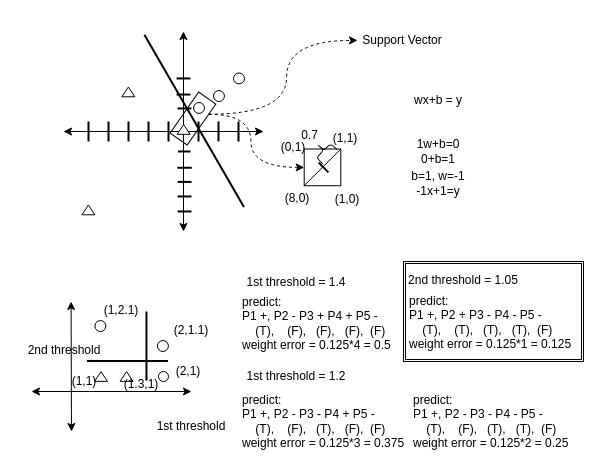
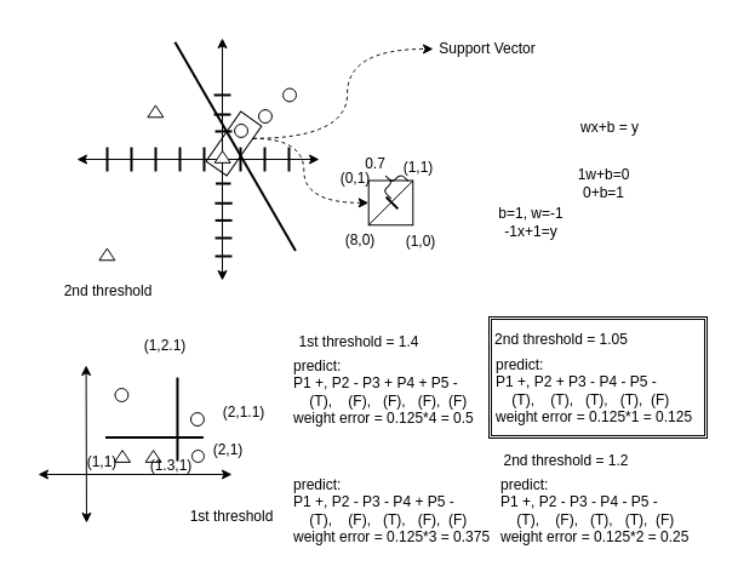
  <mxCell id="0" />
  <mxCell id="1" parent="0" />
  <mxCell id="2" value="" style="endArrow=classic;startArrow=classic;html=1;rounded=0;edgeStyle=orthogonalEdgeStyle;" edge="1" parent="1"><mxGeometry width="50" height="50" relative="1" as="geometry"><mxPoint x="63" y="131" as="sourcePoint" /><mxPoint x="263" y="131" as="targetPoint" /></mxGeometry></mxCell>
  <mxCell id="3" value="" style="endArrow=classic;startArrow=classic;html=1;rounded=0;edgeStyle=orthogonalEdgeStyle;" edge="1" parent="1"><mxGeometry width="50" height="50" relative="1" as="geometry"><mxPoint x="183" y="231" as="sourcePoint" /><mxPoint x="183" y="31" as="targetPoint" /></mxGeometry></mxCell>
  <mxCell id="4" value="" style="line;strokeWidth=2;direction=south;html=1;" vertex="1" parent="1"><mxGeometry x="193" y="121" width="10" height="20" as="geometry" /></mxCell>
  <mxCell id="5" value="" style="line;strokeWidth=2;direction=south;html=1;" vertex="1" parent="1"><mxGeometry x="163" y="121" width="10" height="20" as="geometry" /></mxCell>
  <mxCell id="6" value="" style="line;strokeWidth=2;direction=south;html=1;" vertex="1" parent="1"><mxGeometry x="213" y="121" width="10" height="20" as="geometry" /></mxCell>
  <mxCell id="7" value="" style="line;strokeWidth=2;direction=south;html=1;" vertex="1" parent="1"><mxGeometry x="143" y="121" width="10" height="20" as="geometry" /></mxCell>
  <mxCell id="8" value="" style="line;strokeWidth=2;direction=south;html=1;" vertex="1" parent="1"><mxGeometry x="233" y="121" width="10" height="20" as="geometry" /></mxCell>
  <mxCell id="9" value="" style="line;strokeWidth=2;direction=south;html=1;" vertex="1" parent="1"><mxGeometry x="123" y="121" width="10" height="20" as="geometry" /></mxCell>
  <mxCell id="10" value="" style="line;strokeWidth=2;direction=south;html=1;" vertex="1" parent="1"><mxGeometry x="103" y="121" width="10" height="20" as="geometry" /></mxCell>
  <mxCell id="11" value="" style="line;strokeWidth=2;direction=south;html=1;" vertex="1" parent="1"><mxGeometry x="83" y="121" width="10" height="20" as="geometry" /></mxCell>
  <mxCell id="12" value="" style="line;strokeWidth=2;direction=south;html=1;rotation=90;" vertex="1" parent="1"><mxGeometry x="178.75" y="144.75" width="10" height="12.5" as="geometry" /></mxCell>
  <mxCell id="13" value="" style="line;strokeWidth=2;direction=south;html=1;rotation=90;" vertex="1" parent="1"><mxGeometry x="179.07" y="160.07" width="10" height="14.37" as="geometry" /></mxCell>
  <mxCell id="14" value="" style="line;strokeWidth=2;direction=south;html=1;rotation=90;" vertex="1" parent="1"><mxGeometry x="179.07" y="174.44" width="10" height="13.91" as="geometry" /></mxCell>
  <mxCell id="15" value="" style="line;strokeWidth=2;direction=south;html=1;rotation=90;" vertex="1" parent="1"><mxGeometry x="179" y="189" width="10" height="13.91" as="geometry" /></mxCell>
  <mxCell id="16" value="" style="line;strokeWidth=2;direction=south;html=1;rotation=90;" vertex="1" parent="1"><mxGeometry x="179" y="204" width="10" height="13.91" as="geometry" /></mxCell>
  <mxCell id="17" value="" style="line;strokeWidth=2;direction=south;html=1;rotation=90;" vertex="1" parent="1"><mxGeometry x="179" y="101" width="10" height="13.91" as="geometry" /></mxCell>
  <mxCell id="18" value="" style="line;strokeWidth=2;direction=south;html=1;rotation=90;" vertex="1" parent="1"><mxGeometry x="178" y="87.09" width="10" height="13.91" as="geometry" /></mxCell>
  <mxCell id="19" value="" style="line;strokeWidth=2;direction=south;html=1;rotation=90;" vertex="1" parent="1"><mxGeometry x="178" y="71" width="10" height="13.91" as="geometry" /></mxCell>
  <mxCell id="20" value="" style="triangle;whiteSpace=wrap;html=1;rotation=-90;" vertex="1" parent="1"><mxGeometry x="178.25" y="122.46" width="9.75" height="13" as="geometry" /></mxCell>
  <mxCell id="21" value="" style="triangle;whiteSpace=wrap;html=1;rotation=-90;" vertex="1" parent="1"><mxGeometry x="123" y="84.91" width="9.75" height="13" as="geometry" /></mxCell>
  <mxCell id="22" value="" style="triangle;whiteSpace=wrap;html=1;rotation=-90;" vertex="1" parent="1"><mxGeometry x="83" y="202.91" width="9.75" height="13" as="geometry" /></mxCell>
  <mxCell id="23" value="" style="ellipse;whiteSpace=wrap;html=1;aspect=fixed;" vertex="1" parent="1"><mxGeometry x="193.07" y="102" width="10.93" height="10.93" as="geometry" /></mxCell>
  <mxCell id="24" value="" style="ellipse;whiteSpace=wrap;html=1;aspect=fixed;" vertex="1" parent="1"><mxGeometry x="213" y="90.07" width="10.93" height="10.93" as="geometry" /></mxCell>
  <mxCell id="25" value="" style="ellipse;whiteSpace=wrap;html=1;aspect=fixed;" vertex="1" parent="1"><mxGeometry x="233.07" y="72.49" width="10.93" height="10.93" as="geometry" /></mxCell>
  <mxCell id="26" value="" style="line;strokeWidth=2;direction=south;html=1;rotation=-30;" vertex="1" parent="1"><mxGeometry x="188.67" y="20.82" width="10" height="199.1" as="geometry" /></mxCell>
  <mxCell id="27" style="edgeStyle=orthogonalEdgeStyle;rounded=0;orthogonalLoop=1;jettySize=auto;html=1;exitX=0.75;exitY=1;exitDx=0;exitDy=0;entryX=0;entryY=0.5;entryDx=0;entryDy=0;curved=1;dashed=1;" edge="1" parent="1" source="28" target="29"><mxGeometry relative="1" as="geometry" /></mxCell>
  <mxCell id="28" value="" style="rounded=0;whiteSpace=wrap;html=1;fillColor=none;rotation=-55;" vertex="1" parent="1"><mxGeometry x="167.43" y="107.6" width="50" height="20.87" as="geometry" /></mxCell>
  <mxCell id="29" value="Support Vector" style="text;html=1;strokeColor=none;fillColor=none;align=center;verticalAlign=middle;whiteSpace=wrap;rounded=0;" vertex="1" parent="1"><mxGeometry x="357" y="29.91" width="90" height="20" as="geometry" /></mxCell>
  <mxCell id="30" value="" style="rhombus;whiteSpace=wrap;html=1;fillColor=none;rotation=-45;" vertex="1" parent="1"><mxGeometry x="296.12" y="141" width="51.75" height="51.75" as="geometry" /></mxCell>
  <mxCell id="31" style="rounded=0;orthogonalLoop=1;jettySize=auto;html=1;exitX=1;exitY=0.5;exitDx=0;exitDy=0;entryX=0;entryY=0.5;entryDx=0;entryDy=0;endArrow=none;endFill=0;" edge="1" parent="1" source="30" target="30"><mxGeometry relative="1" as="geometry" /></mxCell>
  <mxCell id="32" value="(8,0)" style="text;html=1;strokeColor=none;fillColor=none;align=center;verticalAlign=middle;whiteSpace=wrap;rounded=0;" vertex="1" parent="1"><mxGeometry x="277" y="188.35" width="40" height="20" as="geometry" /></mxCell>
  <mxCell id="33" value="(1,0)" style="text;html=1;strokeColor=none;fillColor=none;align=center;verticalAlign=middle;whiteSpace=wrap;rounded=0;" vertex="1" parent="1"><mxGeometry x="327" y="189" width="40" height="20" as="geometry" /></mxCell>
  <mxCell id="34" value="(1,1)" style="text;html=1;strokeColor=none;fillColor=none;align=center;verticalAlign=middle;whiteSpace=wrap;rounded=0;" vertex="1" parent="1"><mxGeometry x="323" y="128.47" width="44" height="20" as="geometry" /></mxCell>
  <mxCell id="35" value="" style="line;strokeWidth=2;direction=south;html=1;rotation=-225;" vertex="1" parent="1"><mxGeometry x="318" y="160" width="10" height="13.91" as="geometry" /></mxCell>
  <mxCell id="36" value="0.7" style="text;html=1;strokeColor=none;fillColor=none;align=center;verticalAlign=middle;whiteSpace=wrap;rounded=0;" vertex="1" parent="1"><mxGeometry x="296.12" y="124.75" width="26.88" height="20" as="geometry" /></mxCell>
  <mxCell id="37" value="" style="shape=curlyBracket;whiteSpace=wrap;html=1;rounded=1;fillColor=none;rotation=45;" vertex="1" parent="1"><mxGeometry x="314.31" y="139.95" width="17.68" height="20.1" as="geometry" /></mxCell>
  <mxCell id="38" style="edgeStyle=orthogonalEdgeStyle;rounded=0;orthogonalLoop=1;jettySize=auto;html=1;exitX=0.75;exitY=1;exitDx=0;exitDy=0;entryX=0;entryY=0;entryDx=0;entryDy=0;curved=1;dashed=1;" edge="1" parent="1" source="28" target="30"><mxGeometry relative="1" as="geometry"><mxPoint x="218.148" y="123.781" as="sourcePoint" /><mxPoint x="287" y="114.91" as="targetPoint" /></mxGeometry></mxCell>
- <mxCell id="39" value="wx+b = y" style="text;html=1;strokeColor=none;fillColor=none;align=center;verticalAlign=middle;whiteSpace=wrap;rounded=0;" vertex="1" parent="1"><mxGeometry x="403" y="90.07" width="70" height="20" as="geometry" /></mxCell>
+ <mxCell id="39" value="wx+b = y" style="text;html=1;strokeColor=none;fillColor=none;align=center;verticalAlign=middle;whiteSpace=wrap;rounded=0;" vertex="1" parent="1"><mxGeometry x="468" y="95.07" width="70" height="20" as="geometry" /></mxCell>
  <mxCell id="40" value="(0,1)" style="text;html=1;strokeColor=none;fillColor=none;align=center;verticalAlign=middle;whiteSpace=wrap;rounded=0;" vertex="1" parent="1"><mxGeometry x="273" y="137.25" width="40" height="20" as="geometry" /></mxCell>
- <mxCell id="41" value="1w+b=0&lt;br&gt;0+b=1" style="text;html=1;strokeColor=none;fillColor=none;align=center;verticalAlign=middle;whiteSpace=wrap;rounded=0;" vertex="1" parent="1"><mxGeometry x="403" y="141" width="70" height="20" as="geometry" /></mxCell>
+ <mxCell id="41" value="1w+b=0&lt;br&gt;0+b=1" style="text;html=1;strokeColor=none;fillColor=none;align=center;verticalAlign=middle;whiteSpace=wrap;rounded=0;" vertex="1" parent="1"><mxGeometry x="463" y="141" width="70" height="20" as="geometry" /></mxCell>
  <mxCell id="42" value="b=1, w=-1&lt;br&gt;-1x+1=y" style="text;html=1;strokeColor=none;fillColor=none;align=center;verticalAlign=middle;whiteSpace=wrap;rounded=0;" vertex="1" parent="1"><mxGeometry x="403" y="172.75" width="70" height="20" as="geometry" /></mxCell>
  <mxCell id="43" value="" style="endArrow=classic;startArrow=classic;html=1;rounded=0;" edge="1" parent="1"><mxGeometry width="50" height="50" relative="1" as="geometry"><mxPoint x="70.96" y="431" as="sourcePoint" /><mxPoint x="70.59" y="301" as="targetPoint" /></mxGeometry></mxCell>
  <mxCell id="44" value="" style="endArrow=classic;startArrow=classic;html=1;rounded=0;" edge="1" parent="1"><mxGeometry width="50" height="50" relative="1" as="geometry"><mxPoint x="30.96" y="391" as="sourcePoint" /><mxPoint x="190.96" y="391" as="targetPoint" /></mxGeometry></mxCell>
  <mxCell id="45" value="" style="ellipse;whiteSpace=wrap;html=1;aspect=fixed;" vertex="1" parent="1"><mxGeometry x="157.96" y="371" width="10" height="10" as="geometry" /></mxCell>
  <mxCell id="46" value="" style="ellipse;whiteSpace=wrap;html=1;aspect=fixed;" vertex="1" parent="1"><mxGeometry x="156.96" y="340.07" width="10.93" height="10.93" as="geometry" /></mxCell>
  <mxCell id="47" value="(2,1)" style="text;html=1;strokeColor=none;fillColor=none;align=center;verticalAlign=middle;whiteSpace=wrap;rounded=0;" vertex="1" parent="1"><mxGeometry x="167.96" y="361" width="40" height="20" as="geometry" /></mxCell>
- <mxCell id="48" value="(2,1.1)" style="text;html=1;strokeColor=none;fillColor=none;align=center;verticalAlign=middle;whiteSpace=wrap;rounded=0;" vertex="1" parent="1"><mxGeometry x="170.96" y="320.07" width="40" height="20" as="geometry" /></mxCell>
+ <mxCell id="48" value="(2,1.1)" style="text;html=1;strokeColor=none;fillColor=none;align=center;verticalAlign=middle;whiteSpace=wrap;rounded=0;" vertex="1" parent="1"><mxGeometry x="180.96" y="330.07" width="40" height="20" as="geometry" /></mxCell>
  <mxCell id="49" value="" style="ellipse;whiteSpace=wrap;html=1;aspect=fixed;" vertex="1" parent="1"><mxGeometry x="94.46" y="320.07" width="10.93" height="10.93" as="geometry" /></mxCell>
- <mxCell id="50" value="(1,2.1)" style="text;html=1;strokeColor=none;fillColor=none;align=center;verticalAlign=middle;whiteSpace=wrap;rounded=0;" vertex="1" parent="1"><mxGeometry x="100.96" y="300.07" width="40" height="20" as="geometry" /></mxCell>
+ <mxCell id="50" value="(1,2.1)" style="text;html=1;strokeColor=none;fillColor=none;align=center;verticalAlign=middle;whiteSpace=wrap;rounded=0;" vertex="1" parent="1"><mxGeometry x="115.96" y="275.07" width="40" height="20" as="geometry" /></mxCell>
  <mxCell id="51" value="" style="triangle;whiteSpace=wrap;html=1;rotation=-90;" vertex="1" parent="1"><mxGeometry x="95.64" y="369.5" width="9.75" height="13" as="geometry" /></mxCell>
  <mxCell id="52" value="(1,1)" style="text;html=1;strokeColor=none;fillColor=none;align=center;verticalAlign=middle;whiteSpace=wrap;rounded=0;" vertex="1" parent="1"><mxGeometry x="63.96" y="371" width="40" height="20" as="geometry" /></mxCell>
  <mxCell id="53" value="" style="triangle;whiteSpace=wrap;html=1;rotation=-90;" vertex="1" parent="1"><mxGeometry x="121.21" y="369.5" width="9.75" height="13" as="geometry" /></mxCell>
  <mxCell id="54" value="(1.3,1)" style="text;html=1;strokeColor=none;fillColor=none;align=center;verticalAlign=middle;whiteSpace=wrap;rounded=0;" vertex="1" parent="1"><mxGeometry x="121.21" y="374" width="40" height="20" as="geometry" /></mxCell>
  <mxCell id="55" value="" style="line;strokeWidth=2;direction=south;html=1;fillColor=none;" vertex="1" parent="1"><mxGeometry x="140.96" y="311" width="10" height="69.07" as="geometry" /></mxCell>
  <mxCell id="56" value="" style="line;strokeWidth=2;direction=south;html=1;fillColor=none;rotation=90;" vertex="1" parent="1"><mxGeometry x="121.96" y="320.07" width="10" height="80.93" as="geometry" /></mxCell>
  <mxCell id="57" value="1st threshold" style="text;html=1;strokeColor=none;fillColor=none;align=center;verticalAlign=middle;whiteSpace=wrap;rounded=0;" vertex="1" parent="1"><mxGeometry x="150.96" y="416" width="80" height="20" as="geometry" /></mxCell>
- <mxCell id="58" value="2nd threshold" style="text;html=1;strokeColor=none;fillColor=none;align=center;verticalAlign=middle;whiteSpace=wrap;rounded=0;" vertex="1" parent="1"><mxGeometry x="20.96" y="340.07" width="86.07" height="20" as="geometry" /></mxCell>
+ <mxCell id="58" value="2nd threshold" style="text;html=1;strokeColor=none;fillColor=none;align=center;verticalAlign=middle;whiteSpace=wrap;rounded=0;" vertex="1" parent="1"><mxGeometry x="45.96" y="230.07" width="86.07" height="20" as="geometry" /></mxCell>
  <mxCell id="59" value="1st threshold = 1.4" style="text;html=1;strokeColor=none;fillColor=none;align=center;verticalAlign=middle;whiteSpace=wrap;rounded=0;" vertex="1" parent="1"><mxGeometry x="235.96" y="271.57" width="120" height="20" as="geometry" /></mxCell>
  <mxCell id="60" value="predict:&lt;br&gt;P1 +, P2 - P3 + P4 + P5 -&lt;br&gt;&amp;nbsp; &amp;nbsp; (T),&amp;nbsp; &amp;nbsp; (F),&amp;nbsp; &amp;nbsp;(F),&amp;nbsp; &amp;nbsp;(F),&amp;nbsp; (F)&lt;br&gt;weight error = 0.125*4 = 0.5" style="text;html=1;strokeColor=none;fillColor=none;align=left;verticalAlign=middle;whiteSpace=wrap;rounded=0;" vertex="1" parent="1"><mxGeometry x="239.96" y="294.57" width="165" height="57" as="geometry" /></mxCell>
- <mxCell id="61" value="1st threshold = 1.2" style="text;html=1;strokeColor=none;fillColor=none;align=center;verticalAlign=middle;whiteSpace=wrap;rounded=0;" vertex="1" parent="1"><mxGeometry x="235.96" y="365.5" width="120" height="20" as="geometry" /></mxCell>
  <mxCell id="62" value="predict:&lt;br&gt;P1 +, P2 - P3 - P4 + P5 -&lt;br&gt;&amp;nbsp; &amp;nbsp; (T),&amp;nbsp; &amp;nbsp; (F),&amp;nbsp; &amp;nbsp;(T),&amp;nbsp; &amp;nbsp;(F),&amp;nbsp; (F)&lt;br&gt;weight error = 0.125*3 = 0.375" style="text;html=1;strokeColor=none;fillColor=none;align=left;verticalAlign=middle;whiteSpace=wrap;rounded=0;" vertex="1" parent="1"><mxGeometry x="239.96" y="392.5" width="176" height="57" as="geometry" /></mxCell>
  <mxCell id="63" value="2nd threshold = 1.05" style="text;html=1;strokeColor=none;fillColor=none;align=center;verticalAlign=middle;whiteSpace=wrap;rounded=0;" vertex="1" parent="1"><mxGeometry x="403" y="270.07" width="120" height="20" as="geometry" /></mxCell>
  <mxCell id="64" value="predict:&lt;br&gt;P1 +, P2 + P3 - P4 - P5 -&lt;br&gt;&amp;nbsp; &amp;nbsp; (T),&amp;nbsp; &amp;nbsp; (T),&amp;nbsp; &amp;nbsp;(T),&amp;nbsp; &amp;nbsp;(T),&amp;nbsp; (F)&lt;br&gt;weight error = 0.125*1 = 0.125" style="text;html=1;strokeColor=none;fillColor=none;align=left;verticalAlign=middle;whiteSpace=wrap;rounded=0;" vertex="1" parent="1"><mxGeometry x="407" y="293.07" width="176" height="57" as="geometry" /></mxCell>
+ <mxCell id="65" value="2nd threshold = 1.2" style="text;html=1;strokeColor=none;fillColor=none;align=center;verticalAlign=middle;whiteSpace=wrap;rounded=0;" vertex="1" parent="1"><mxGeometry x="407" y="369.5" width="120" height="20" as="geometry" /></mxCell>
  <mxCell id="66" value="predict:&lt;br&gt;P1 +, P2 - P3 - P4 - P5 -&lt;br&gt;&amp;nbsp; &amp;nbsp; (T),&amp;nbsp; &amp;nbsp; (F),&amp;nbsp; &amp;nbsp;(T),&amp;nbsp; &amp;nbsp;(T),&amp;nbsp; (F)&lt;br&gt;weight error = 0.125*2 = 0.25" style="text;html=1;strokeColor=none;fillColor=none;align=left;verticalAlign=middle;whiteSpace=wrap;rounded=0;" vertex="1" parent="1"><mxGeometry x="411" y="392.5" width="176" height="57" as="geometry" /></mxCell>
  <mxCell id="67" value="" style="shape=ext;double=1;rounded=0;whiteSpace=wrap;html=1;fillColor=none;" vertex="1" parent="1"><mxGeometry x="403" y="261" width="180" height="100" as="geometry" /></mxCell>
